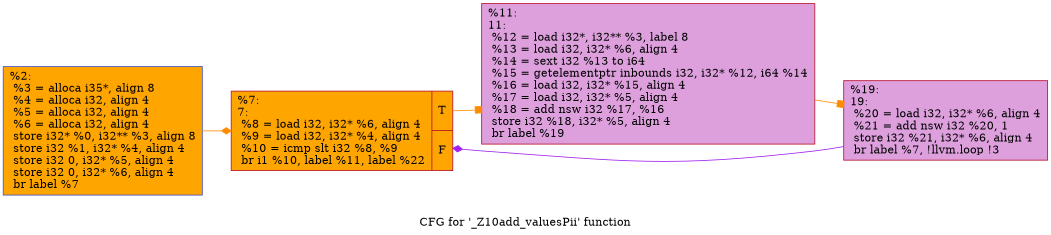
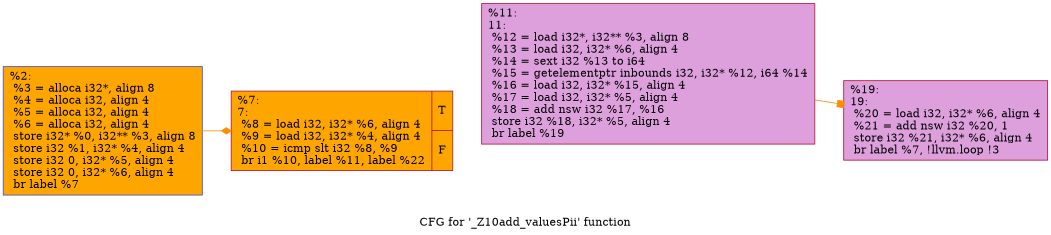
  digraph {
    fontname="DejaVu Serif"
    label="CFG for '_Z10add_valuesPii' function"
    rankdir=LR
    node [color="#b70d28ff" fillcolor=orange fontname="DejaVu Serif" shape=record style=filled]
    edge [arrowhead=diamond color=darkorange fontname="DejaVu Serif"]
-   n1 [color="#3d50c3ff" label="{%2:\l  %3 = alloca i35*, align 8\l  %4 = alloca i32, align 4\l  %5 = alloca i32, align 4\l  %6 = alloca i32, align 4\l  store i32* %0, i32** %3, align 8\l  store i32 %1, i32* %4, align 4\l  store i32 0, i32* %5, align 4\l  store i32 0, i32* %6, align 4\l  br label %7\l}"]
+   n1 [color="#3d50c3ff" label="{%2:\l  %3 = alloca i32*, align 8\l  %4 = alloca i32, align 4\l  %5 = alloca i32, align 4\l  %6 = alloca i32, align 4\l  store i32* %0, i32** %3, align 8\l  store i32 %1, i32* %4, align 4\l  store i32 0, i32* %5, align 4\l  store i32 0, i32* %6, align 4\l  br label %7\l}"]
    n2 [label="{%7:\l7:                                                \l  %8 = load i32, i32* %6, align 4\l  %9 = load i32, i32* %4, align 4\l  %10 = icmp slt i32 %8, %9\l  br i1 %10, label %11, label %22\l|{<s0>T|<s1>F}}"]
-   n3 [fillcolor=plum label="{%11:\l11:                                               \l  %12 = load i32*, i32** %3, label 8\l  %13 = load i32, i32* %6, align 4\l  %14 = sext i32 %13 to i64\l  %15 = getelementptr inbounds i32, i32* %12, i64 %14\l  %16 = load i32, i32* %15, align 4\l  %17 = load i32, i32* %5, align 4\l  %18 = add nsw i32 %17, %16\l  store i32 %18, i32* %5, align 4\l  br label %19\l}"]
+   n3 [fillcolor=plum label="{%11:\l11:                                               \l  %12 = load i32*, i32** %3, align 8\l  %13 = load i32, i32* %6, align 4\l  %14 = sext i32 %13 to i64\l  %15 = getelementptr inbounds i32, i32* %12, i64 %14\l  %16 = load i32, i32* %15, align 4\l  %17 = load i32, i32* %5, align 4\l  %18 = add nsw i32 %17, %16\l  store i32 %18, i32* %5, align 4\l  br label %19\l}"]
    n4 [fillcolor=plum label="{%19:\l19:                                               \l  %20 = load i32, i32* %6, align 4\l  %21 = add nsw i32 %20, 1\l  store i32 %21, i32* %6, align 4\l  br label %7, !llvm.loop !3\l}"]
    n1 -> n2
-   n2 -> n3 [arrowhead=box tailport=s0]
    n3 -> n4 [arrowhead=box]
-   n4 -> n2 [color=purple]
  }
